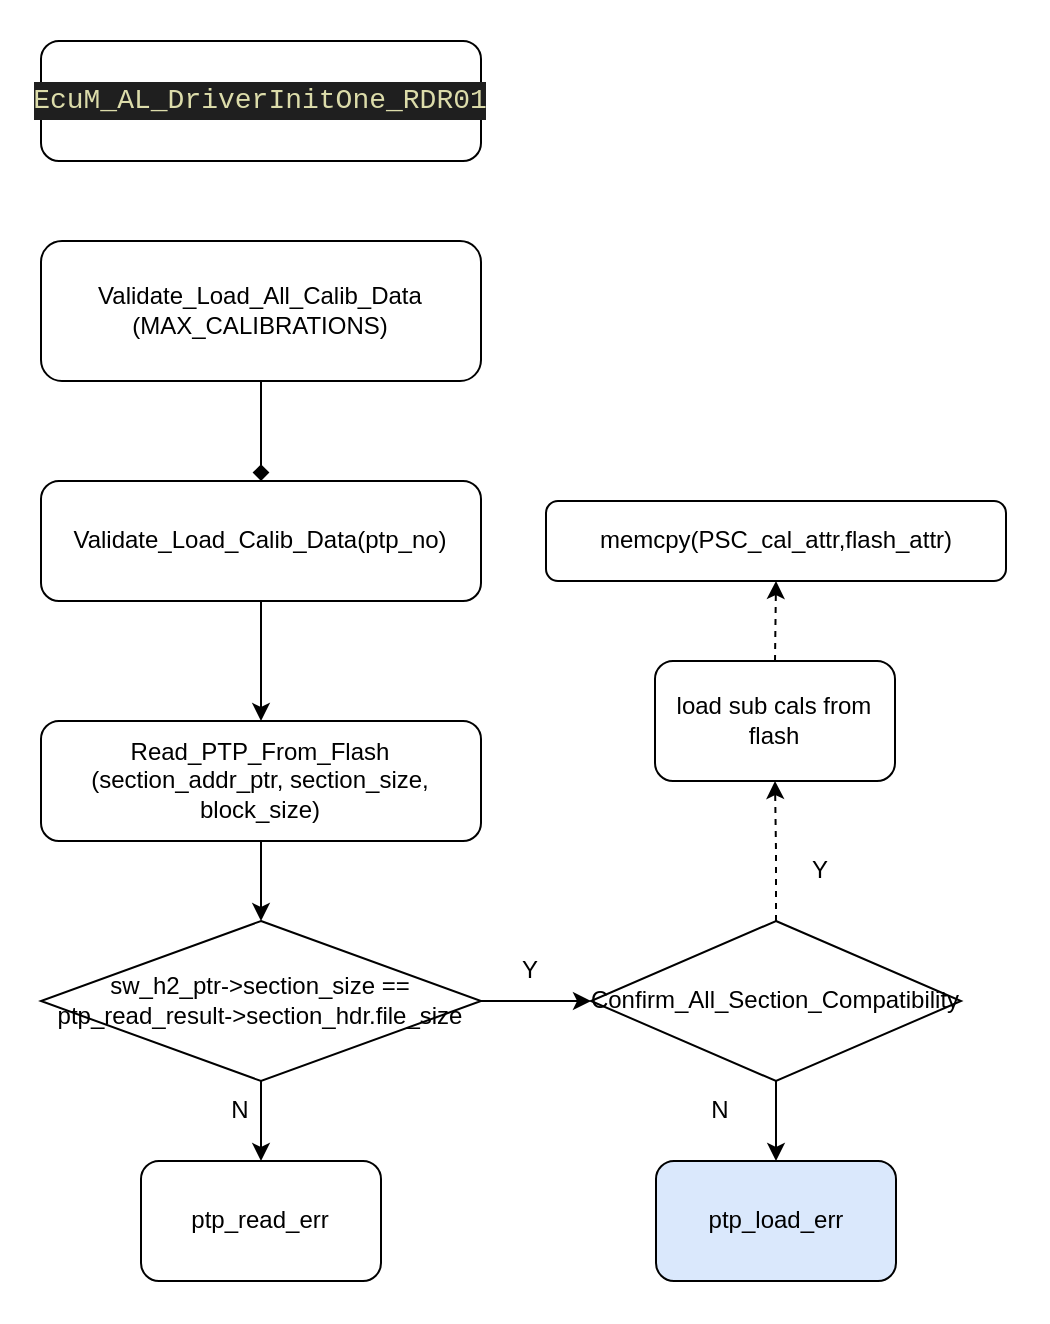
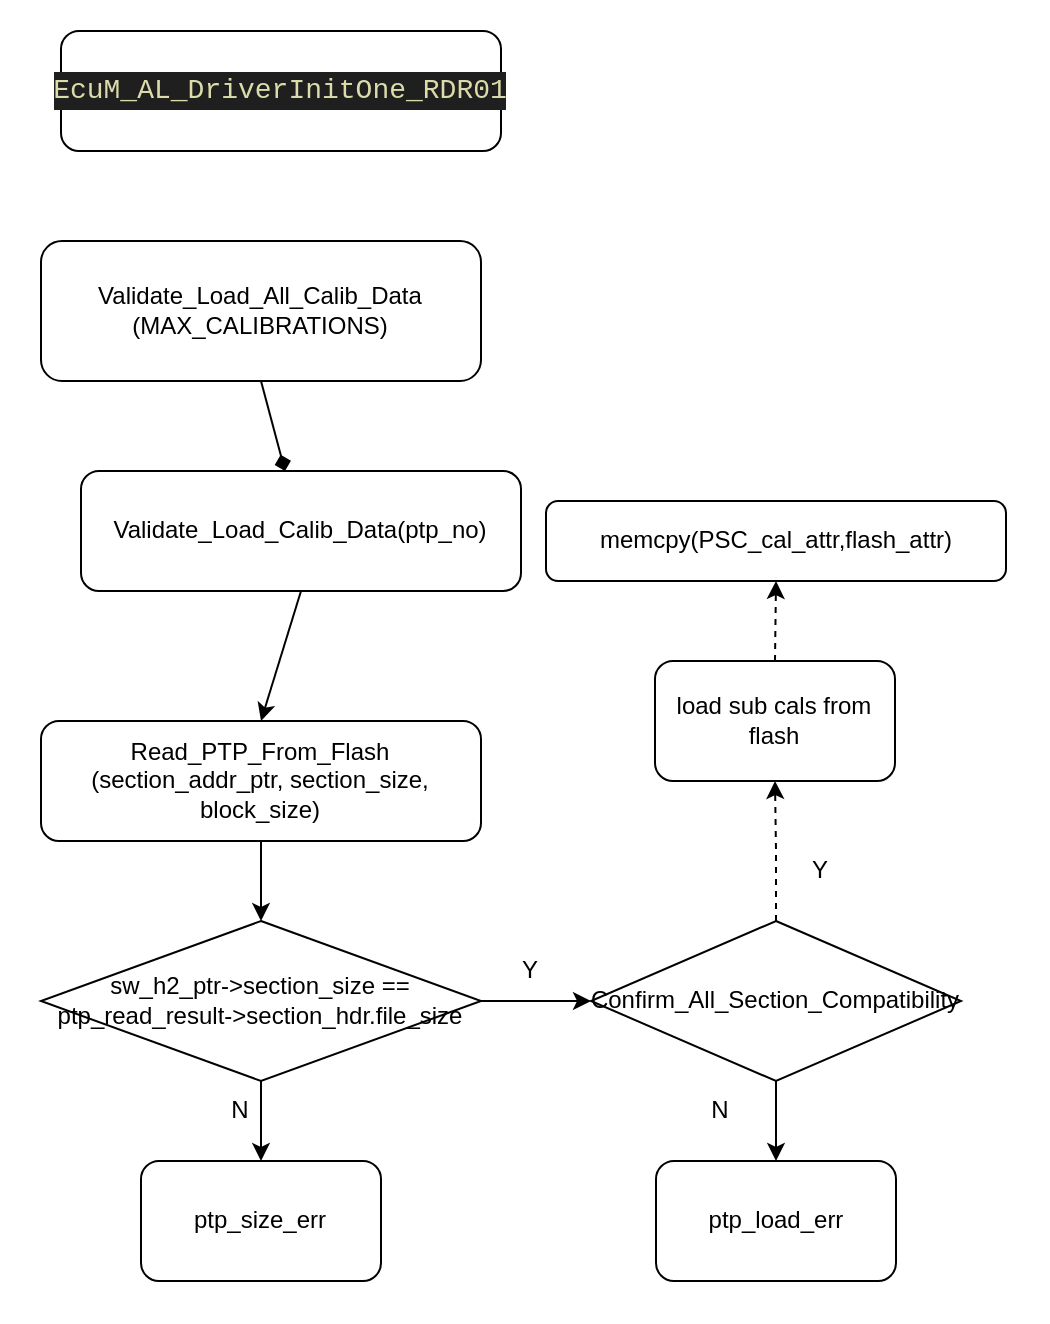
  <mxCell id="0" />
  <mxCell id="1" parent="0" />
- <mxCell id="2" value="&lt;div style=&quot;color: rgb(204, 204, 204); background-color: rgb(31, 31, 31); font-family: Consolas, &amp;quot;Courier New&amp;quot;, monospace; font-size: 14px; line-height: 19px; white-space: pre;&quot;&gt;&lt;span style=&quot;color: #dcdcaa;&quot;&gt;EcuM_AL_DriverInitOne_RDR01&lt;/span&gt;&lt;/div&gt;" style="rounded=1;whiteSpace=wrap;html=1;" vertex="1" parent="1"><mxGeometry x="20" y="20" width="220" height="60" as="geometry" /></mxCell>
+ <mxCell id="2" value="&lt;div style=&quot;color: rgb(204, 204, 204); background-color: rgb(31, 31, 31); font-family: Consolas, &amp;quot;Courier New&amp;quot;, monospace; font-size: 14px; line-height: 19px; white-space: pre;&quot;&gt;&lt;span style=&quot;color: #dcdcaa;&quot;&gt;EcuM_AL_DriverInitOne_RDR01&lt;/span&gt;&lt;/div&gt;" style="rounded=1;whiteSpace=wrap;html=1;" vertex="1" parent="1"><mxGeometry x="30" y="15" width="220" height="60" as="geometry" /></mxCell>
  <mxCell id="3" value="Validate_Load_All_Calib_Data&lt;div&gt;(MAX_CALIBRATIONS)&lt;/div&gt;" style="rounded=1;whiteSpace=wrap;html=1;" vertex="1" parent="1"><mxGeometry x="20" y="120" width="220" height="70" as="geometry" /></mxCell>
- <mxCell id="4" value="Validate_Load_Calib_Data(ptp_no)" style="rounded=1;whiteSpace=wrap;html=1;" vertex="1" parent="1"><mxGeometry x="20" y="240" width="220" height="60" as="geometry" /></mxCell>
+ <mxCell id="4" value="Validate_Load_Calib_Data(ptp_no)" style="rounded=1;whiteSpace=wrap;html=1;" vertex="1" parent="1"><mxGeometry x="40" y="235" width="220" height="60" as="geometry" /></mxCell>
  <mxCell id="5" value="Read_PTP_From_Flash&lt;div&gt;(section_addr_ptr, section_size, block_size)&lt;/div&gt;" style="rounded=1;whiteSpace=wrap;html=1;" vertex="1" parent="1"><mxGeometry x="20" y="360" width="220" height="60" as="geometry" /></mxCell>
  <mxCell id="6" value="" style="endArrow=diamond;html=1;rounded=0;exitX=0.5;exitY=1;exitDx=0;exitDy=0;" edge="1" parent="1" source="3" target="4"><mxGeometry width="50" height="50" relative="1" as="geometry"><mxPoint x="330" y="340" as="sourcePoint" /><mxPoint x="310" y="350" as="targetPoint" /></mxGeometry></mxCell>
  <mxCell id="7" value="" style="endArrow=classic;html=1;rounded=0;exitX=0.5;exitY=1;exitDx=0;exitDy=0;entryX=0.5;entryY=0;entryDx=0;entryDy=0;" edge="1" parent="1" source="4" target="5"><mxGeometry width="50" height="50" relative="1" as="geometry"><mxPoint x="330" y="340" as="sourcePoint" /><mxPoint x="380" y="290" as="targetPoint" /></mxGeometry></mxCell>
  <mxCell id="8" value="sw_h2_ptr-&amp;gt;section_size == ptp_read_result-&amp;gt;section_hdr.file_size" style="rhombus;whiteSpace=wrap;html=1;" vertex="1" parent="1"><mxGeometry x="20" y="460" width="220" height="80" as="geometry" /></mxCell>
  <mxCell id="9" value="" style="endArrow=classic;html=1;rounded=0;exitX=0.5;exitY=1;exitDx=0;exitDy=0;entryX=0.5;entryY=0;entryDx=0;entryDy=0;" edge="1" parent="1" source="5" target="8"><mxGeometry width="50" height="50" relative="1" as="geometry"><mxPoint x="330" y="340" as="sourcePoint" /><mxPoint x="380" y="290" as="targetPoint" /></mxGeometry></mxCell>
- <mxCell id="10" value="&lt;br&gt;ptp_read_err&lt;div&gt;&lt;br&gt;&lt;/div&gt;" style="rounded=1;whiteSpace=wrap;html=1;" vertex="1" parent="1"><mxGeometry x="70" y="580" width="120" height="60" as="geometry" /></mxCell>
+ <mxCell id="10" value="&lt;br&gt;ptp_size_err&lt;div&gt;&lt;br&gt;&lt;/div&gt;" style="rounded=1;whiteSpace=wrap;html=1;" vertex="1" parent="1"><mxGeometry x="70" y="580" width="120" height="60" as="geometry" /></mxCell>
  <mxCell id="11" value="" style="endArrow=classic;html=1;rounded=0;exitX=0.5;exitY=1;exitDx=0;exitDy=0;entryX=0.5;entryY=0;entryDx=0;entryDy=0;" edge="1" parent="1" source="8" target="10"><mxGeometry width="50" height="50" relative="1" as="geometry"><mxPoint x="330" y="340" as="sourcePoint" /><mxPoint x="380" y="290" as="targetPoint" /></mxGeometry></mxCell>
  <mxCell id="12" value="" style="endArrow=classic;html=1;rounded=0;exitX=1;exitY=0.5;exitDx=0;exitDy=0;entryX=0;entryY=0.5;entryDx=0;entryDy=0;" edge="1" parent="1" source="8"><mxGeometry width="50" height="50" relative="1" as="geometry"><mxPoint x="330" y="340" as="sourcePoint" /><mxPoint x="295" y="500" as="targetPoint" /></mxGeometry></mxCell>
  <mxCell id="13" value="N" style="text;html=1;align=center;verticalAlign=middle;whiteSpace=wrap;rounded=0;" vertex="1" parent="1"><mxGeometry x="90" y="540" width="60" height="30" as="geometry" /></mxCell>
  <mxCell id="14" value="Y" style="text;html=1;align=center;verticalAlign=middle;whiteSpace=wrap;rounded=0;" vertex="1" parent="1"><mxGeometry x="235" y="470" width="60" height="30" as="geometry" /></mxCell>
  <mxCell id="15" style="edgeStyle=orthogonalEdgeStyle;rounded=0;orthogonalLoop=1;jettySize=auto;html=1;exitX=0.5;exitY=0;exitDx=0;exitDy=0;entryX=0.5;entryY=1;entryDx=0;entryDy=0;dashed=1;" edge="1" parent="1" source="16" target="20"><mxGeometry relative="1" as="geometry" /></mxCell>
  <mxCell id="16" value="Confirm_All_Section_Compatibility" style="rhombus;whiteSpace=wrap;html=1;" vertex="1" parent="1"><mxGeometry x="295" y="460" width="185" height="80" as="geometry" /></mxCell>
- <mxCell id="17" value="&lt;br&gt;ptp_load_err&lt;div&gt;&lt;br&gt;&lt;/div&gt;" style="rounded=1;whiteSpace=wrap;html=1;fillColor=#dae8fc;" vertex="1" parent="1"><mxGeometry x="327.5" y="580" width="120" height="60" as="geometry" /></mxCell>
+ <mxCell id="17" value="&lt;br&gt;ptp_load_err&lt;div&gt;&lt;br&gt;&lt;/div&gt;" style="rounded=1;whiteSpace=wrap;html=1;" vertex="1" parent="1"><mxGeometry x="327.5" y="580" width="120" height="60" as="geometry" /></mxCell>
  <mxCell id="18" value="" style="endArrow=classic;html=1;rounded=0;exitX=0.5;exitY=1;exitDx=0;exitDy=0;entryX=0.5;entryY=0;entryDx=0;entryDy=0;" edge="1" parent="1" source="16" target="17"><mxGeometry width="50" height="50" relative="1" as="geometry"><mxPoint x="330" y="350" as="sourcePoint" /><mxPoint x="380" y="300" as="targetPoint" /></mxGeometry></mxCell>
  <mxCell id="19" value="N" style="text;html=1;align=center;verticalAlign=middle;whiteSpace=wrap;rounded=0;" vertex="1" parent="1"><mxGeometry x="330" y="540" width="60" height="30" as="geometry" /></mxCell>
  <mxCell id="20" value="load sub cals from flash" style="rounded=1;whiteSpace=wrap;html=1;" vertex="1" parent="1"><mxGeometry x="327" y="330" width="120" height="60" as="geometry" /></mxCell>
  <mxCell id="21" value="Y" style="text;html=1;align=center;verticalAlign=middle;whiteSpace=wrap;rounded=0;" vertex="1" parent="1"><mxGeometry x="380" y="420" width="60" height="30" as="geometry" /></mxCell>
  <mxCell id="22" value="memcpy&lt;span style=&quot;background-color: transparent; color: light-dark(rgb(0, 0, 0), rgb(255, 255, 255));&quot;&gt;(PSC_cal_attr,flash_attr)&lt;/span&gt;" style="rounded=1;whiteSpace=wrap;html=1;" vertex="1" parent="1"><mxGeometry x="272.5" y="250" width="230" height="40" as="geometry" /></mxCell>
  <mxCell id="23" value="" style="endArrow=classic;html=1;rounded=0;exitX=0.5;exitY=0;exitDx=0;exitDy=0;entryX=0.5;entryY=1;entryDx=0;entryDy=0;dashed=1;" edge="1" parent="1" source="20" target="22"><mxGeometry width="50" height="50" relative="1" as="geometry"><mxPoint x="330" y="350" as="sourcePoint" /><mxPoint x="387" y="300" as="targetPoint" /></mxGeometry></mxCell>
